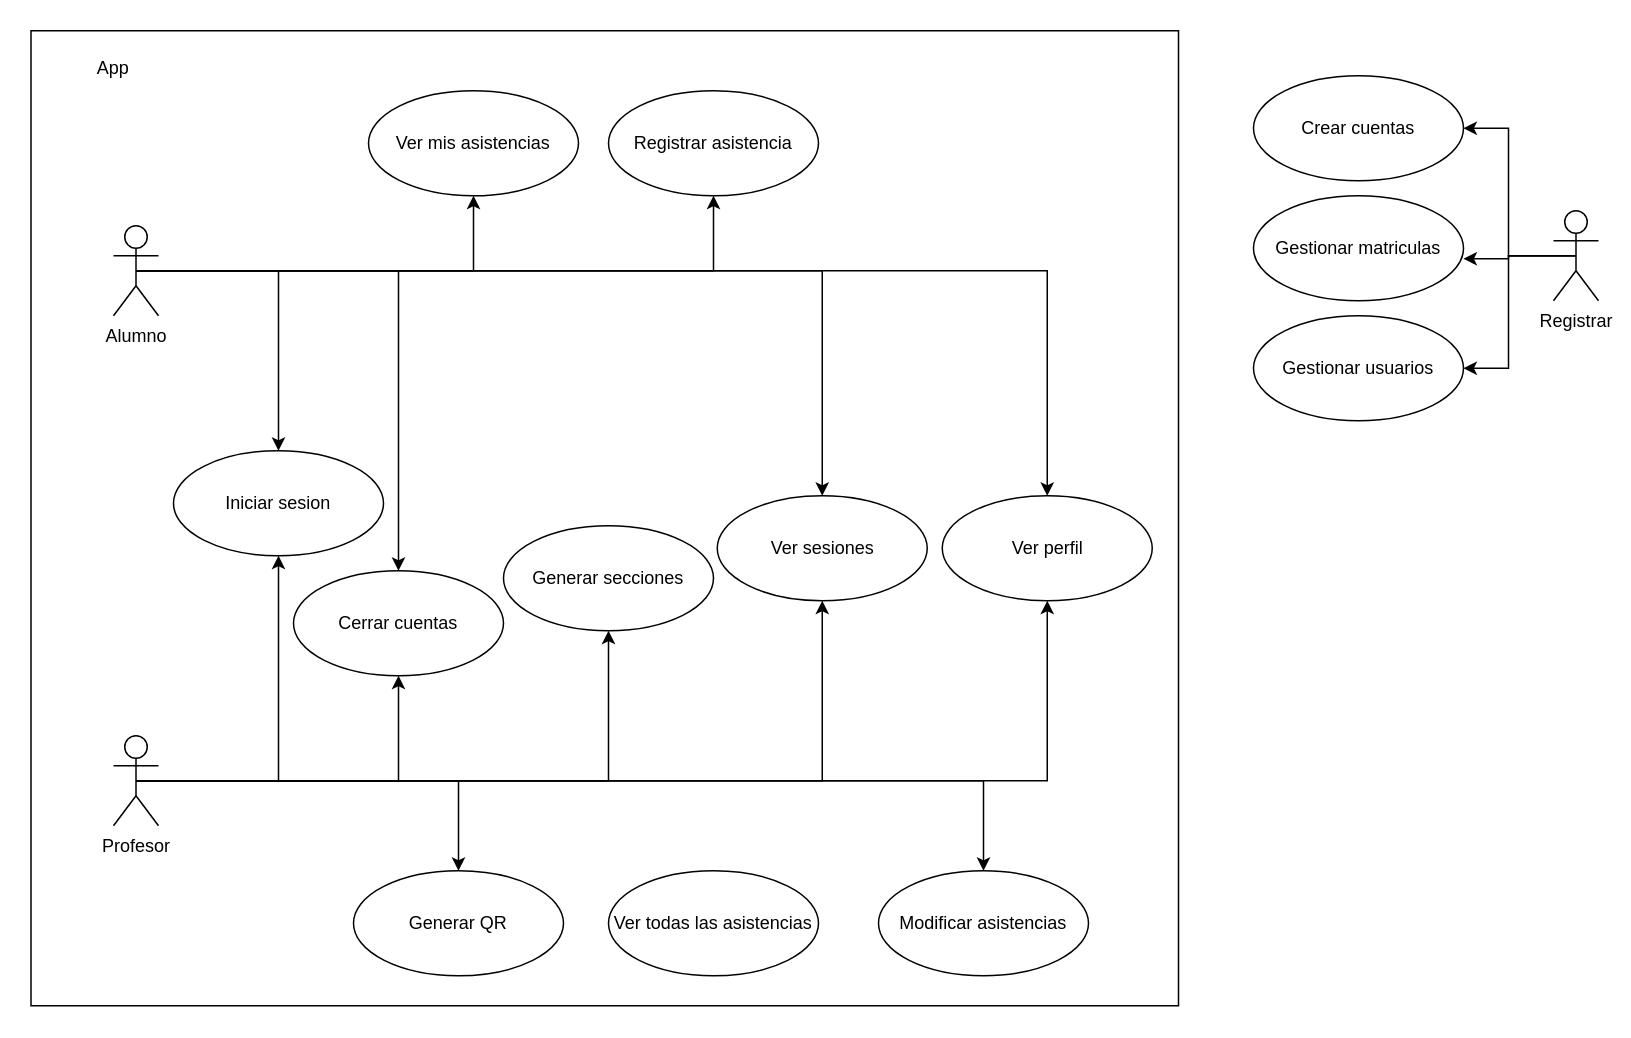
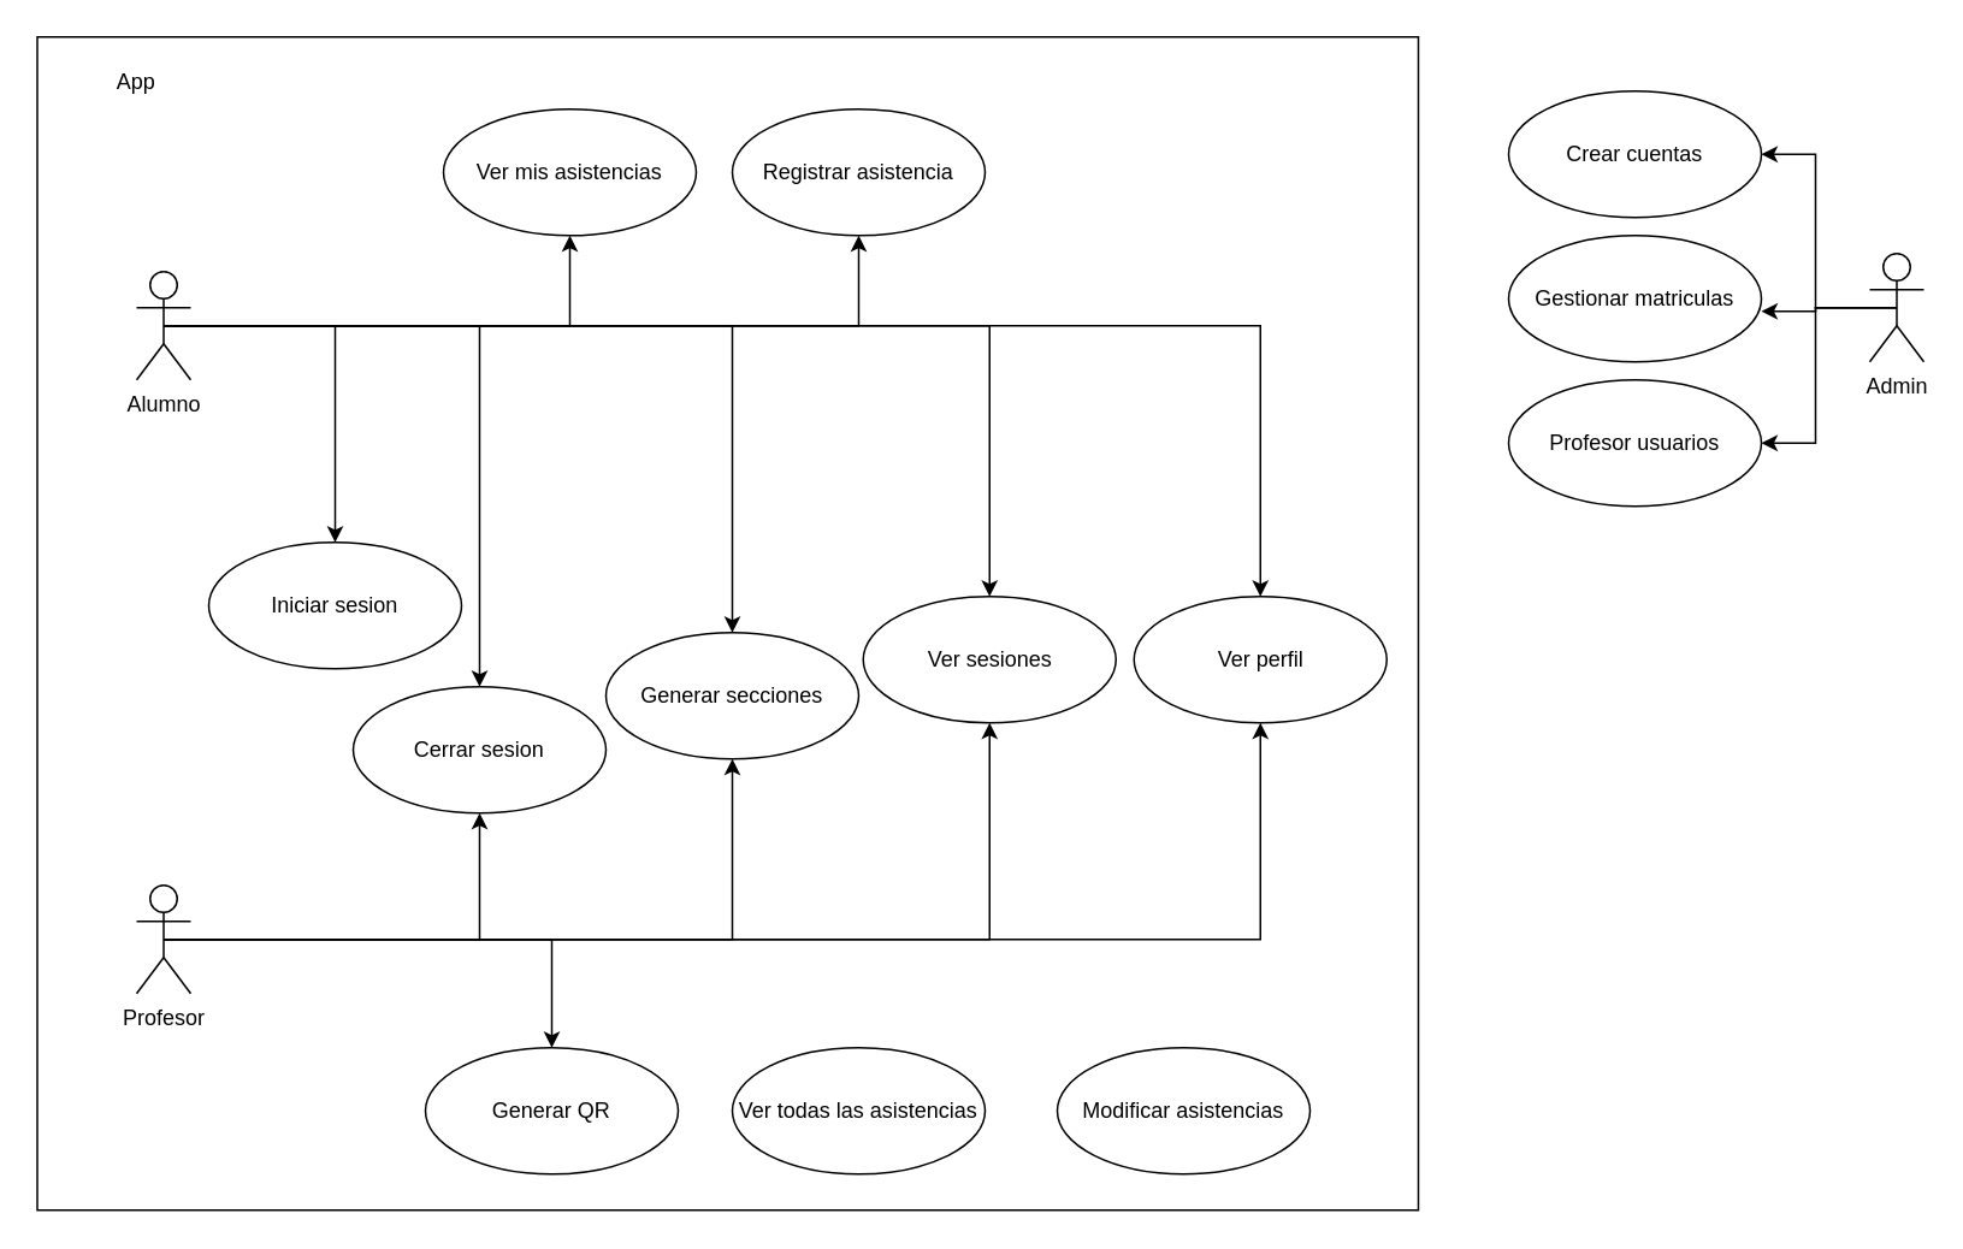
  <mxCell id="0" />
  <mxCell id="1" parent="0" />
  <mxCell id="2" value="" style="verticalLabelPosition=bottom;verticalAlign=top;html=1;shape=mxgraph.basic.rect;fillColor2=none;strokeWidth=1;size=20;indent=5;fillColor=none;" parent="1" vertex="1"><mxGeometry x="20" y="20" width="765" height="650" as="geometry" /></mxCell>
  <mxCell id="3" style="edgeStyle=orthogonalEdgeStyle;rounded=0;orthogonalLoop=1;jettySize=auto;html=1;exitX=0.5;exitY=0.5;exitDx=0;exitDy=0;exitPerimeter=0;" parent="1" source="5" target="11" edge="1"><mxGeometry relative="1" as="geometry" /></mxCell>
+ <mxCell id="4" style="edgeStyle=orthogonalEdgeStyle;rounded=0;orthogonalLoop=1;jettySize=auto;html=1;exitX=0.5;exitY=0.5;exitDx=0;exitDy=0;exitPerimeter=0;" parent="1" source="5" target="14" edge="1"><mxGeometry relative="1" as="geometry" /></mxCell>
  <mxCell id="5" value="Alumno" style="shape=umlActor;verticalLabelPosition=bottom;verticalAlign=top;html=1;" parent="1" vertex="1"><mxGeometry x="75" y="150" width="30" height="60" as="geometry" /></mxCell>
  <mxCell id="6" style="edgeStyle=orthogonalEdgeStyle;rounded=0;orthogonalLoop=1;jettySize=auto;html=1;exitX=0.5;exitY=0.5;exitDx=0;exitDy=0;exitPerimeter=0;entryX=1;entryY=0.5;entryDx=0;entryDy=0;" parent="1" source="8" target="16" edge="1"><mxGeometry relative="1" as="geometry" /></mxCell>
  <mxCell id="7" style="edgeStyle=orthogonalEdgeStyle;rounded=0;orthogonalLoop=1;jettySize=auto;html=1;exitX=0.5;exitY=0.5;exitDx=0;exitDy=0;exitPerimeter=0;entryX=1;entryY=0.6;entryDx=0;entryDy=0;entryPerimeter=0;" parent="1" source="8" target="13" edge="1"><mxGeometry relative="1" as="geometry" /></mxCell>
- <mxCell id="8" value="Registrar" style="shape=umlActor;verticalLabelPosition=bottom;verticalAlign=top;html=1;" parent="1" vertex="1"><mxGeometry x="1035" y="140" width="30" height="60" as="geometry" /></mxCell>
+ <mxCell id="8" value="Admin" style="shape=umlActor;verticalLabelPosition=bottom;verticalAlign=top;html=1;" parent="1" vertex="1"><mxGeometry x="1035" y="140" width="30" height="60" as="geometry" /></mxCell>
  <mxCell id="9" value="Profesor" style="shape=umlActor;verticalLabelPosition=bottom;verticalAlign=top;html=1;" parent="1" vertex="1"><mxGeometry x="75" y="490" width="30" height="60" as="geometry" /></mxCell>
  <mxCell id="10" value="Generar QR" style="ellipse;whiteSpace=wrap;html=1;" parent="1" vertex="1"><mxGeometry x="235" y="580" width="140" height="70" as="geometry" /></mxCell>
  <mxCell id="11" value="Registrar asistencia" style="ellipse;whiteSpace=wrap;html=1;" parent="1" vertex="1"><mxGeometry x="405" y="60" width="140" height="70" as="geometry" /></mxCell>
  <mxCell id="12" value="Ver perfil" style="ellipse;whiteSpace=wrap;html=1;" parent="1" vertex="1"><mxGeometry x="627.5" y="330" width="140" height="70" as="geometry" /></mxCell>
  <mxCell id="13" value="Gestionar matriculas" style="ellipse;whiteSpace=wrap;html=1;" parent="1" vertex="1"><mxGeometry x="835" y="130" width="140" height="70" as="geometry" /></mxCell>
  <mxCell id="14" value="Generar secciones" style="ellipse;whiteSpace=wrap;html=1;" parent="1" vertex="1"><mxGeometry x="335" y="350" width="140" height="70" as="geometry" /></mxCell>
  <mxCell id="15" value="Modificar asistencias" style="ellipse;whiteSpace=wrap;html=1;" parent="1" vertex="1"><mxGeometry x="585" y="580" width="140" height="70" as="geometry" /></mxCell>
  <mxCell id="16" value="Crear cuentas" style="ellipse;whiteSpace=wrap;html=1;" parent="1" vertex="1"><mxGeometry x="835" y="50" width="140" height="70" as="geometry" /></mxCell>
  <mxCell id="17" style="edgeStyle=orthogonalEdgeStyle;rounded=0;orthogonalLoop=1;jettySize=auto;html=1;exitX=0.5;exitY=1;exitDx=0;exitDy=0;" parent="1" source="13" target="13" edge="1"><mxGeometry relative="1" as="geometry" /></mxCell>
  <mxCell id="18" value="App" style="text;html=1;strokeColor=none;fillColor=none;align=center;verticalAlign=middle;whiteSpace=wrap;rounded=0;" parent="1" vertex="1"><mxGeometry x="45" y="30" width="60" height="30" as="geometry" /></mxCell>
- <mxCell id="19" value="Gestionar usuarios" style="ellipse;whiteSpace=wrap;html=1;" vertex="1" parent="1"><mxGeometry x="835" y="210" width="140" height="70" as="geometry" /></mxCell>
+ <mxCell id="19" value="Profesor usuarios" style="ellipse;whiteSpace=wrap;html=1;" vertex="1" parent="1"><mxGeometry x="835" y="210" width="140" height="70" as="geometry" /></mxCell>
  <mxCell id="20" style="edgeStyle=orthogonalEdgeStyle;rounded=0;orthogonalLoop=1;jettySize=auto;html=1;exitX=0.5;exitY=0.5;exitDx=0;exitDy=0;exitPerimeter=0;entryX=1;entryY=0.5;entryDx=0;entryDy=0;" edge="1" parent="1" source="8" target="19"><mxGeometry relative="1" as="geometry"><mxPoint x="1060" y="180" as="sourcePoint" /><mxPoint x="975" y="232" as="targetPoint" /></mxGeometry></mxCell>
  <mxCell id="21" value="" style="edgeStyle=orthogonalEdgeStyle;rounded=0;orthogonalLoop=1;jettySize=auto;html=1;exitX=0.5;exitY=0.5;exitDx=0;exitDy=0;exitPerimeter=0;" edge="1" parent="1" source="5" target="22"><mxGeometry relative="1" as="geometry"><Array as="points" /><mxPoint x="90" y="120" as="sourcePoint" /><mxPoint x="215" y="315" as="targetPoint" /></mxGeometry></mxCell>
  <mxCell id="22" value="Iniciar sesion" style="ellipse;whiteSpace=wrap;html=1;" vertex="1" parent="1"><mxGeometry x="115" y="300" width="140" height="70" as="geometry" /></mxCell>
- <mxCell id="23" style="edgeStyle=orthogonalEdgeStyle;rounded=0;orthogonalLoop=1;jettySize=auto;html=1;exitX=0.5;exitY=0.5;exitDx=0;exitDy=0;exitPerimeter=0;" edge="1" parent="1" source="9" target="22"><mxGeometry relative="1" as="geometry"><Array as="points" /><mxPoint x="115" y="520" as="sourcePoint" /><mxPoint x="304" y="366" as="targetPoint" /></mxGeometry></mxCell>
  <mxCell id="24" style="edgeStyle=orthogonalEdgeStyle;rounded=0;orthogonalLoop=1;jettySize=auto;html=1;exitX=0.5;exitY=0.5;exitDx=0;exitDy=0;exitPerimeter=0;" edge="1" parent="1" source="9" target="14"><mxGeometry relative="1" as="geometry"><Array as="points" /><mxPoint x="100" y="530" as="sourcePoint" /><mxPoint x="239" y="360" as="targetPoint" /></mxGeometry></mxCell>
  <mxCell id="25" style="edgeStyle=orthogonalEdgeStyle;rounded=0;orthogonalLoop=1;jettySize=auto;html=1;exitX=0.5;exitY=0.5;exitDx=0;exitDy=0;exitPerimeter=0;" edge="1" parent="1" source="5" target="12"><mxGeometry relative="1" as="geometry"><mxPoint x="100" y="130" as="sourcePoint" /><mxPoint x="389" y="290" as="targetPoint" /></mxGeometry></mxCell>
  <mxCell id="26" style="edgeStyle=orthogonalEdgeStyle;rounded=0;orthogonalLoop=1;jettySize=auto;html=1;exitX=0.5;exitY=0.5;exitDx=0;exitDy=0;exitPerimeter=0;" edge="1" parent="1" source="9" target="12"><mxGeometry relative="1" as="geometry"><Array as="points" /><mxPoint x="100" y="530" as="sourcePoint" /><mxPoint x="389" y="360" as="targetPoint" /></mxGeometry></mxCell>
- <mxCell id="27" value="Cerrar cuentas" style="ellipse;whiteSpace=wrap;html=1;" vertex="1" parent="1"><mxGeometry x="195" y="380" width="140" height="70" as="geometry" /></mxCell>
+ <mxCell id="27" value="Cerrar sesion" style="ellipse;whiteSpace=wrap;html=1;" vertex="1" parent="1"><mxGeometry x="195" y="380" width="140" height="70" as="geometry" /></mxCell>
  <mxCell id="28" value="" style="edgeStyle=orthogonalEdgeStyle;rounded=0;orthogonalLoop=1;jettySize=auto;html=1;exitX=0.5;exitY=0.5;exitDx=0;exitDy=0;exitPerimeter=0;" edge="1" parent="1" source="5" target="27"><mxGeometry relative="1" as="geometry"><Array as="points" /><mxPoint x="100" y="130" as="sourcePoint" /><mxPoint x="215" y="240" as="targetPoint" /></mxGeometry></mxCell>
  <mxCell id="29" style="edgeStyle=orthogonalEdgeStyle;rounded=0;orthogonalLoop=1;jettySize=auto;html=1;exitX=0.5;exitY=0.5;exitDx=0;exitDy=0;exitPerimeter=0;entryX=0.5;entryY=1;entryDx=0;entryDy=0;" edge="1" parent="1" source="9" target="27"><mxGeometry relative="1" as="geometry"><Array as="points" /><mxPoint x="100" y="530" as="sourcePoint" /><mxPoint x="585" y="360" as="targetPoint" /></mxGeometry></mxCell>
  <mxCell id="30" style="edgeStyle=orthogonalEdgeStyle;rounded=0;orthogonalLoop=1;jettySize=auto;html=1;exitX=0.5;exitY=0.5;exitDx=0;exitDy=0;exitPerimeter=0;" edge="1" parent="1" source="9" target="10"><mxGeometry relative="1" as="geometry"><Array as="points" /><mxPoint x="100" y="530" as="sourcePoint" /><mxPoint x="215" y="310" as="targetPoint" /></mxGeometry></mxCell>
  <mxCell id="31" value="Ver mis asistencias" style="ellipse;whiteSpace=wrap;html=1;" vertex="1" parent="1"><mxGeometry x="245" y="60" width="140" height="70" as="geometry" /></mxCell>
  <mxCell id="32" style="edgeStyle=orthogonalEdgeStyle;rounded=0;orthogonalLoop=1;jettySize=auto;html=1;exitX=0.5;exitY=0.5;exitDx=0;exitDy=0;exitPerimeter=0;entryX=0.5;entryY=1;entryDx=0;entryDy=0;" edge="1" parent="1" source="5" target="31"><mxGeometry relative="1" as="geometry"><mxPoint x="100" y="190" as="sourcePoint" /><mxPoint x="485" y="140" as="targetPoint" /></mxGeometry></mxCell>
  <mxCell id="33" value="Ver sesiones" style="ellipse;whiteSpace=wrap;html=1;" vertex="1" parent="1"><mxGeometry x="477.5" y="330" width="140" height="70" as="geometry" /></mxCell>
  <mxCell id="34" style="edgeStyle=orthogonalEdgeStyle;rounded=0;orthogonalLoop=1;jettySize=auto;html=1;exitX=0.5;exitY=0.5;exitDx=0;exitDy=0;exitPerimeter=0;entryX=0.5;entryY=0;entryDx=0;entryDy=0;" edge="1" parent="1" source="5" target="33"><mxGeometry relative="1" as="geometry"><mxPoint x="100" y="190" as="sourcePoint" /><mxPoint x="595" y="330" as="targetPoint" /></mxGeometry></mxCell>
  <mxCell id="35" style="edgeStyle=orthogonalEdgeStyle;rounded=0;orthogonalLoop=1;jettySize=auto;html=1;exitX=0.5;exitY=0.5;exitDx=0;exitDy=0;exitPerimeter=0;entryX=0.5;entryY=1;entryDx=0;entryDy=0;" edge="1" parent="1" source="9" target="33"><mxGeometry relative="1" as="geometry"><Array as="points" /><mxPoint x="100" y="530" as="sourcePoint" /><mxPoint x="725" y="410" as="targetPoint" /></mxGeometry></mxCell>
  <mxCell id="36" value="Ver todas las asistencias" style="ellipse;whiteSpace=wrap;html=1;" vertex="1" parent="1"><mxGeometry x="405" y="580" width="140" height="70" as="geometry" /></mxCell>
- <mxCell id="37" style="edgeStyle=orthogonalEdgeStyle;rounded=0;orthogonalLoop=1;jettySize=auto;html=1;exitX=0.5;exitY=0.5;exitDx=0;exitDy=0;exitPerimeter=0;" edge="1" parent="1" source="9" target="15"><mxGeometry relative="1" as="geometry"><Array as="points" /><mxPoint x="100" y="530" as="sourcePoint" /><mxPoint x="475" y="590" as="targetPoint" /></mxGeometry></mxCell>
